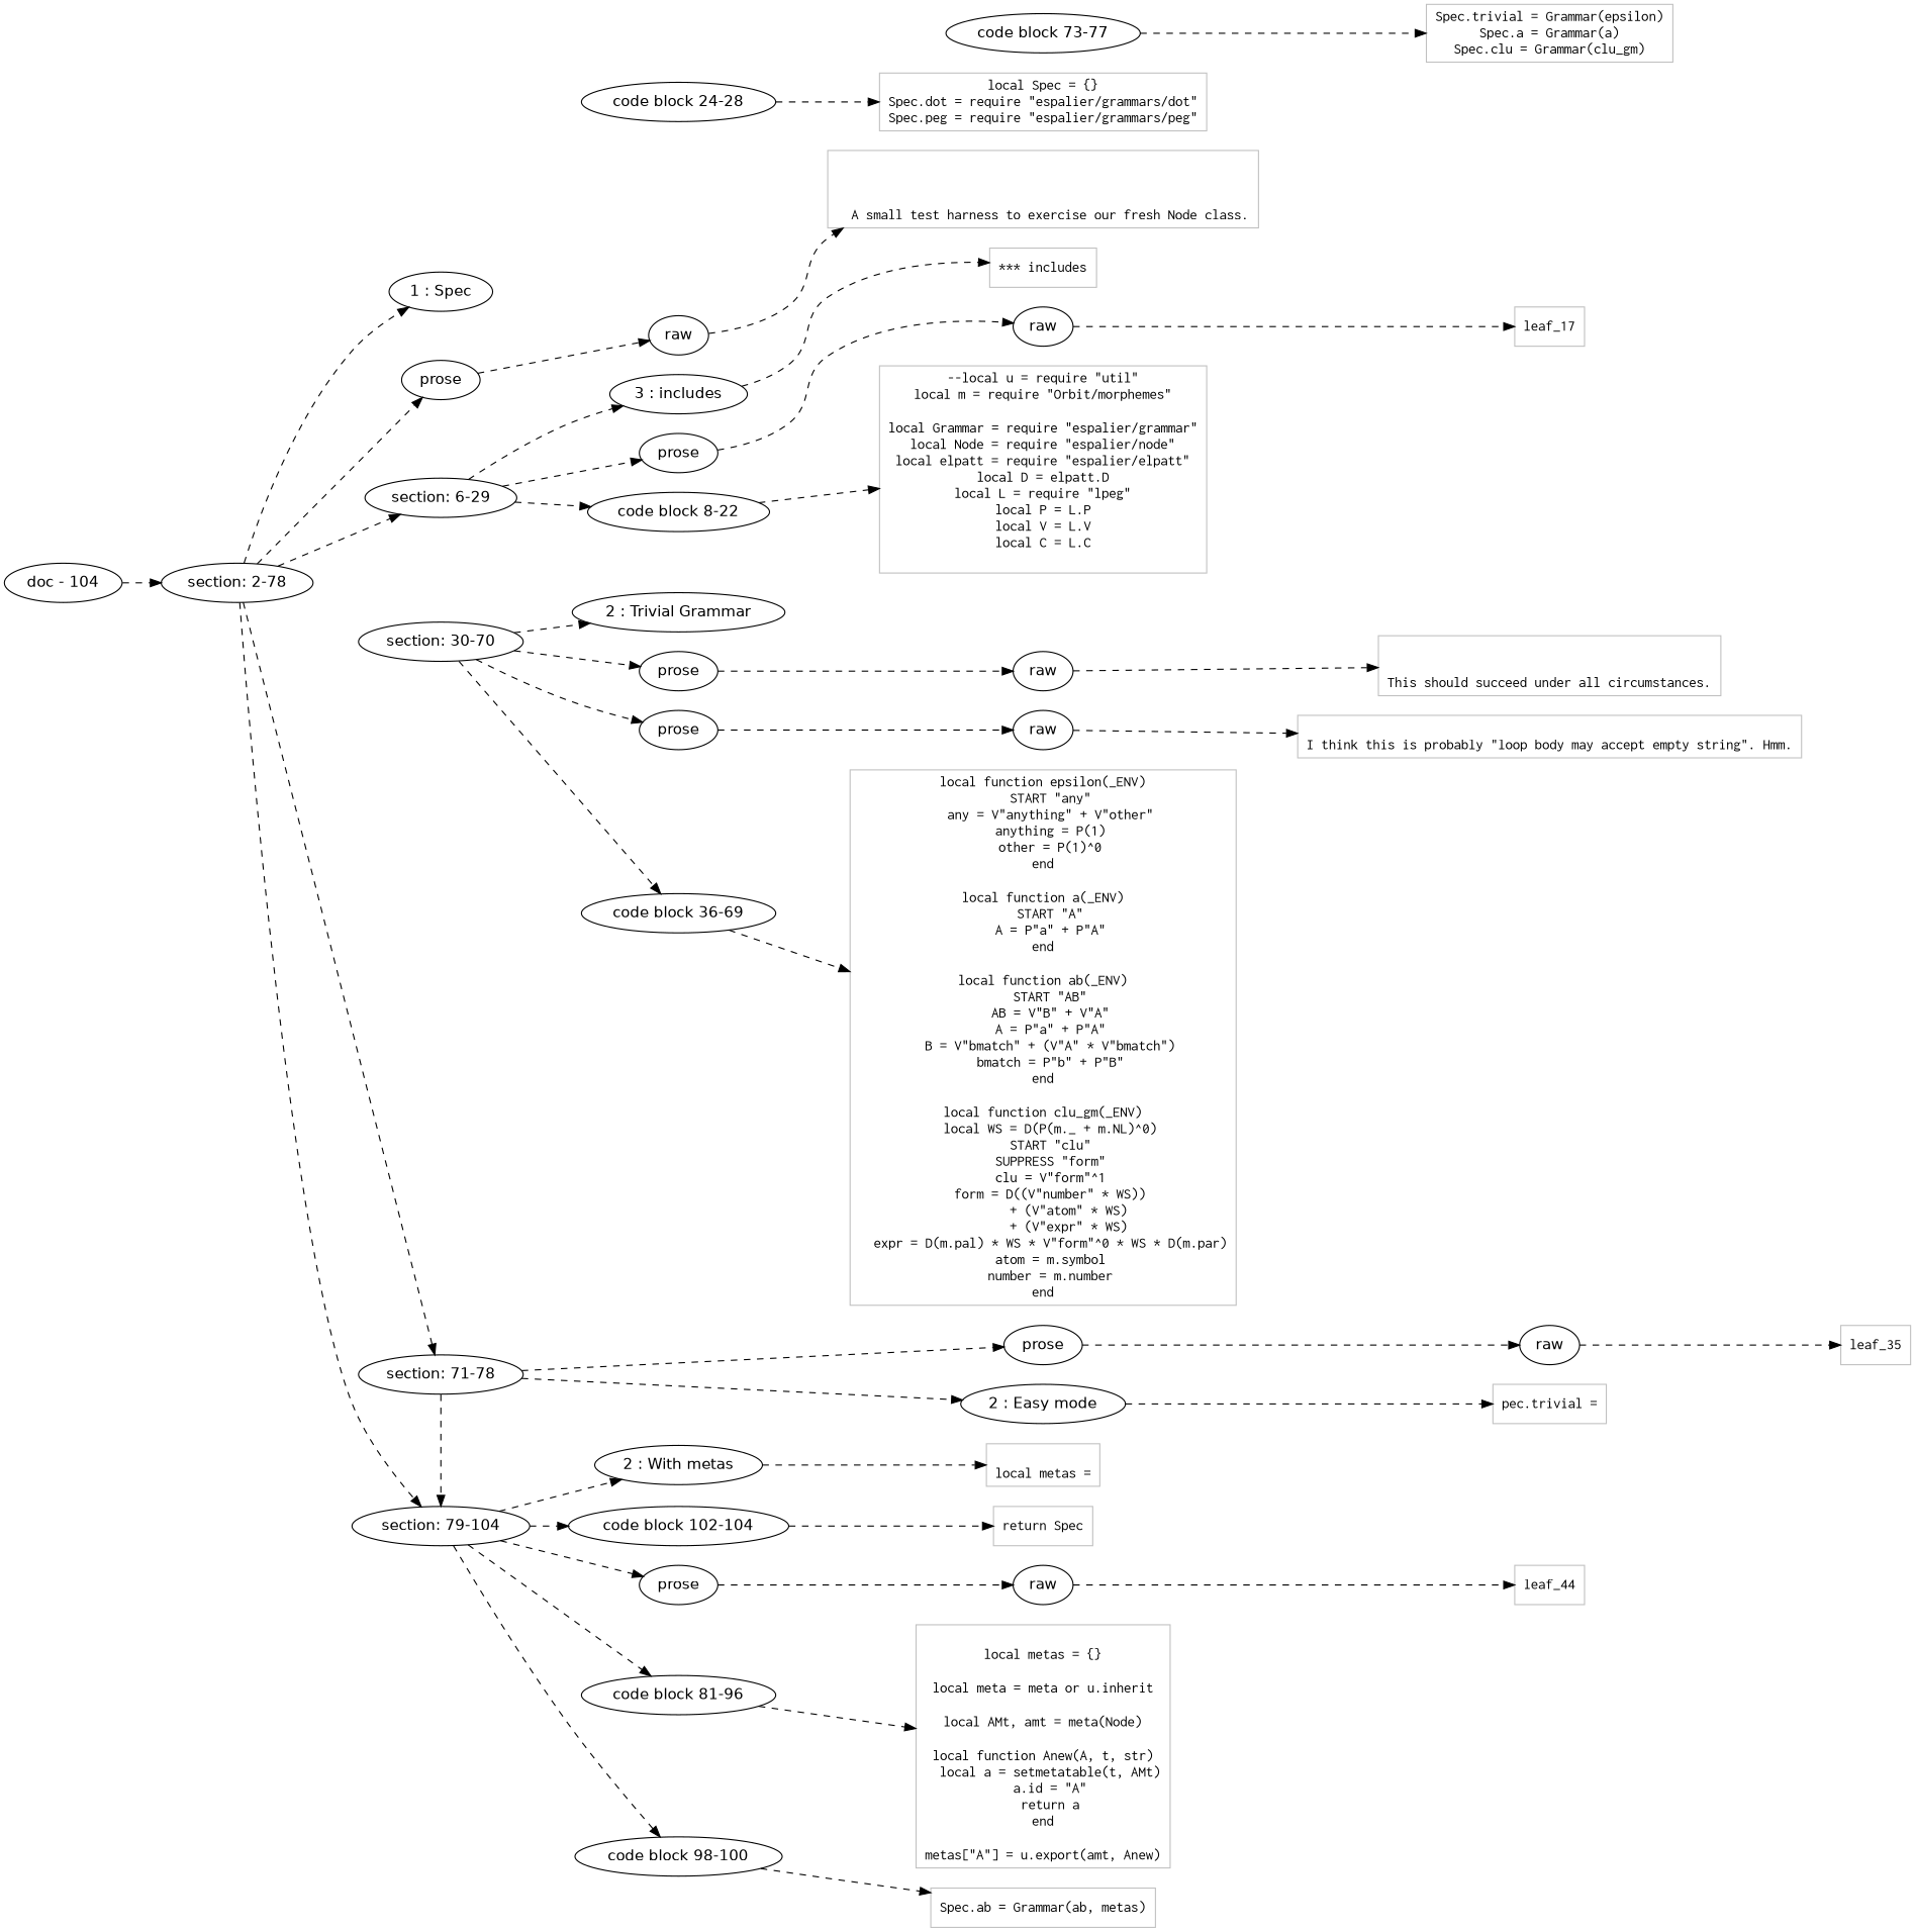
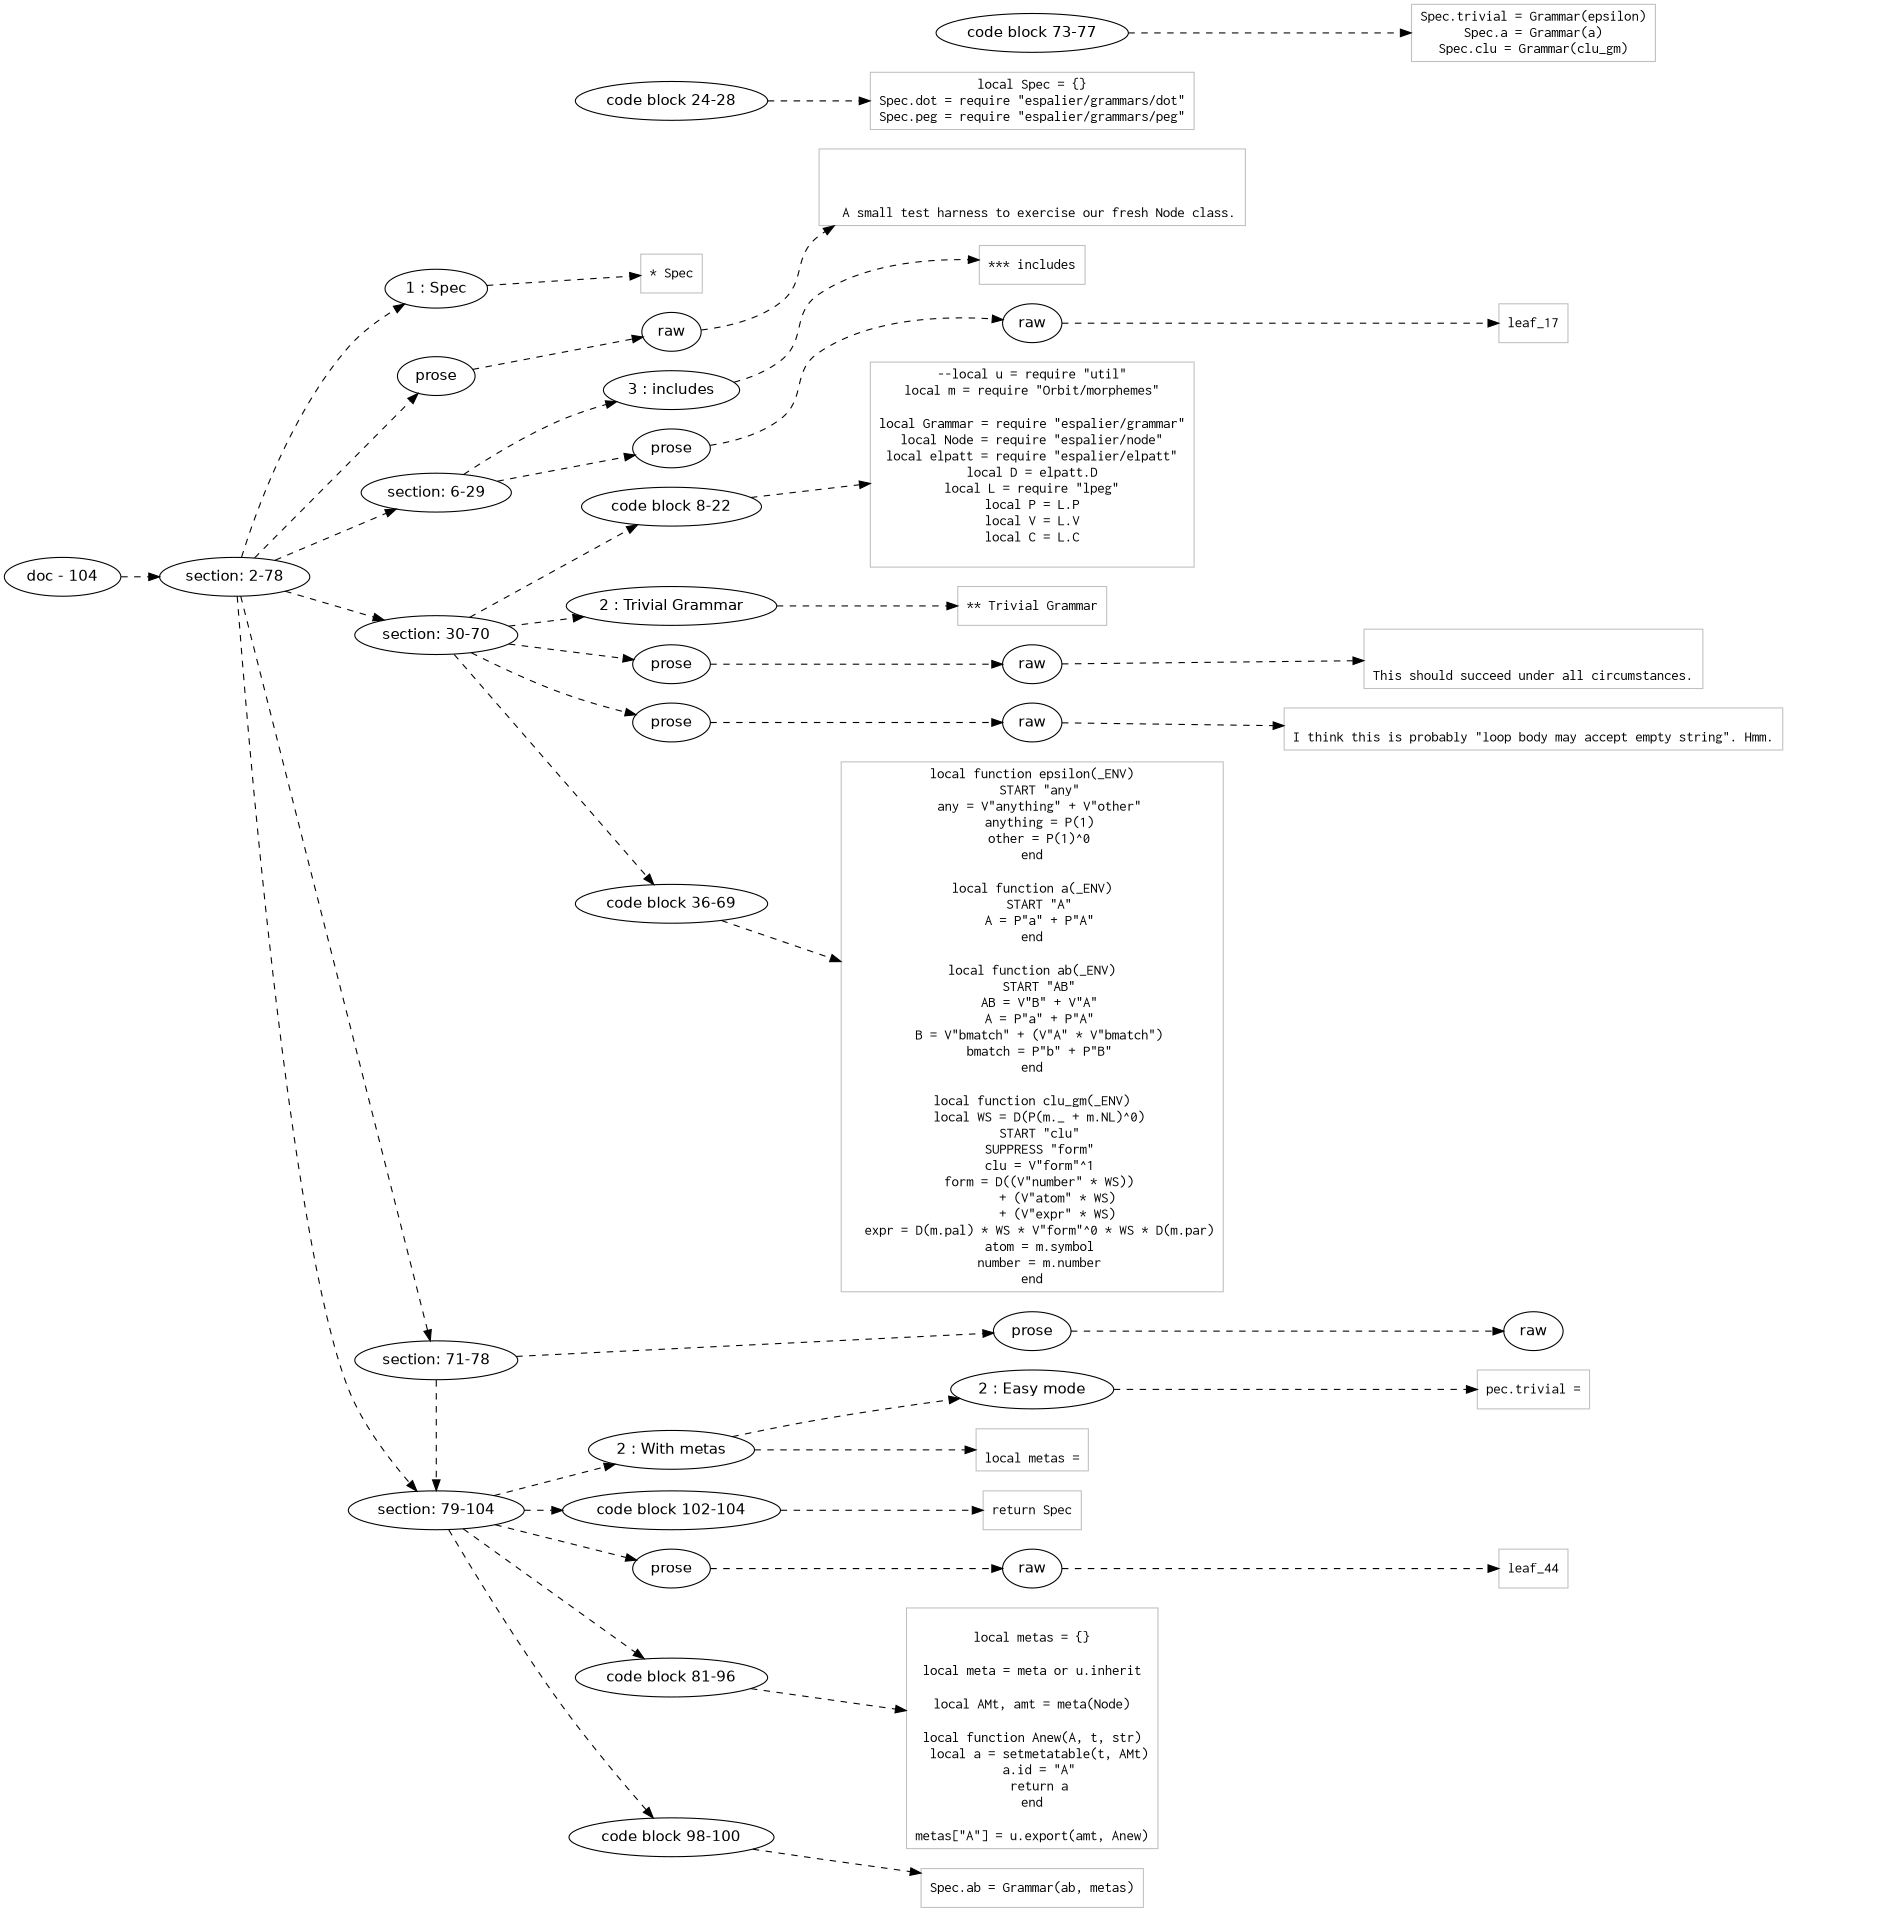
  digraph {
    rankdir=LR
    node [fontname=Helvetica]
    edge [style=dashed]
    n1 [label="section: 2-78"]
    n2 [label="1 : Spec"]
    n3 [label=prose]
    n4 [label="section: 6-29"]
    n5 [label="section: 30-70"]
    n6 [label="section: 71-78"]
    n7 [label="section: 79-104"]
    n8 [label=raw]
    n9 [label="3 : includes"]
    n10 [label=prose]
    n11 [label="code block 8-22"]
    n12 [label="code block 24-28"]
    n13 [label=raw]
    n14 [label="2 : Trivial Grammar"]
    n15 [label=prose]
    n16 [label=prose]
    n17 [label="code block 36-69"]
    n18 [label=raw]
    n19 [label=raw]
    n20 [label="2 : Easy mode"]
    n21 [label=prose]
    n22 [label="code block 73-77"]
    n23 [label=raw]
    n24 [label="2 : With metas"]
    n25 [label=prose]
    n26 [label="code block 81-96"]
    n27 [label="code block 98-100"]
    n28 [label="code block 102-104"]
    n29 [label=raw]
+   n30 [color=Gray fontname=Inconsolata label="* Spec" shape=rectangle]
    n31 [color=Gray fontname=Inconsolata label="\n\n\n  A small test harness to exercise our fresh Node class.\n" shape=rectangle]
    n32 [color=Gray fontname=Inconsolata label="*** includes" shape=rectangle]
    n33 [color=Gray fontname=Inconsolata label="--local u = require \"util\"\nlocal m = require \"Orbit/morphemes\"\n\nlocal Grammar = require \"espalier/grammar\"\nlocal Node = require \"espalier/node\"\nlocal elpatt = require \"espalier/elpatt\"\nlocal D = elpatt.D\nlocal L = require \"lpeg\"\nlocal P = L.P\nlocal V = L.V\nlocal C = L.C\n\n" shape=rectangle]
    n34 [color=Gray fontname=Inconsolata label="local Spec = {}\nSpec.dot = require \"espalier/grammars/dot\"\nSpec.peg = require \"espalier/grammars/peg\"" shape=rectangle]
    leaf_17 [color=Gray fontname=Inconsolata shape=rectangle]
+   n36 [color=Gray fontname=Inconsolata label="** Trivial Grammar" shape=rectangle]
    n37 [color=Gray fontname=Inconsolata label="local function epsilon(_ENV)\n  START \"any\"\n  any = V\"anything\" + V\"other\"\n  anything = P(1)\n  other = P(1)^0\nend\n\nlocal function a(_ENV)\n  START \"A\"\n  A = P\"a\" + P\"A\"\nend\n\nlocal function ab(_ENV)\n  START \"AB\"\n  AB = V\"B\" + V\"A\"\n  A = P\"a\" + P\"A\"\n  B = V\"bmatch\" + (V\"A\" * V\"bmatch\")\n  bmatch = P\"b\" + P\"B\"\nend\n\nlocal function clu_gm(_ENV)\n  local WS = D(P(m._ + m.NL)^0)\n  START \"clu\"\n  SUPPRESS \"form\"\n  clu = V\"form\"^1\n  form = D((V\"number\" * WS))\n       + (V\"atom\" * WS)\n       + (V\"expr\" * WS)\n  expr = D(m.pal) * WS * V\"form\"^0 * WS * D(m.par)\n  atom = m.symbol\n  number = m.number\nend" shape=rectangle]
    n38 [color=Gray fontname=Inconsolata label="\n\nThis should succeed under all circumstances.\n" shape=rectangle]
    n39 [color=Gray fontname=Inconsolata label="\nI think this is probably \"loop body may accept empty string\". Hmm.\n" shape=rectangle]
    n40 [color=Gray fontname=Inconsolata label="pec.trivial =" shape=rectangle]
    n41 [color=Gray fontname=Inconsolata label="Spec.trivial = Grammar(epsilon)\nSpec.a = Grammar(a)\nSpec.clu = Grammar(clu_gm)" shape=rectangle]
-   leaf_35 [color=Gray fontname=Inconsolata shape=rectangle]
    n43 [color=Gray fontname=Inconsolata label="\nlocal metas =" shape=rectangle]
    n44 [color=Gray fontname=Inconsolata label="\nlocal metas = {}\n\nlocal meta = meta or u.inherit\n\nlocal AMt, amt = meta(Node)\n\nlocal function Anew(A, t, str)\n  local a = setmetatable(t, AMt)\n  a.id = \"A\"\n  return a\nend\n\nmetas[\"A\"] = u.export(amt, Anew)" shape=rectangle]
    n45 [color=Gray fontname=Inconsolata label="Spec.ab = Grammar(ab, metas)" shape=rectangle]
    n46 [color=Gray fontname=Inconsolata label="return Spec" shape=rectangle]
    leaf_44 [color=Gray fontname=Inconsolata shape=rectangle]
    n48 [label="doc - 104"]
    subgraph sub_1 {
      rank=same
      n1
    }
    subgraph sub_2 {
      rank=same
      n2
      n3
      n4
      n5
      n6
      n7
    }
    subgraph sub_3 {
      rank=same
      n8
    }
    subgraph sub_4 {
      rank=same
      n9
      n10
      n11
      n12
    }
    subgraph sub_5 {
      rank=same
      n13
    }
    subgraph sub_6 {
      rank=same
      n14
      n15
      n16
      n17
    }
    subgraph sub_7 {
      rank=same
      n18
    }
    subgraph sub_8 {
      rank=same
      n19
    }
    subgraph sub_9 {
      rank=same
      n20
      n21
      n22
    }
    subgraph sub_10 {
      rank=same
      n23
    }
    subgraph sub_11 {
      rank=same
      n24
      n25
      n26
      n27
      n28
    }
    subgraph sub_12 {
      rank=same
      n29
    }
    n1 -> n2
    n1 -> n3
    n1 -> n4
+   n1 -> n5
    n1 -> n6
    n1 -> n7
+   n2 -> n30
    n3 -> n8
    n4 -> n9
    n4 -> n10
-   n4 -> n11
+   n5 -> n11
    n5 -> n14
    n5 -> n15
    n5 -> n16
    n5 -> n17
    n6 -> n7
-   n6 -> n20
+   n24 -> n20
    n6 -> n21
    n7 -> n24
    n7 -> n25
    n7 -> n26
    n7 -> n27
    n7 -> n28
    n8 -> n31
    n9 -> n32
    n10 -> n13
    n11 -> n33
    n12 -> n34
    n13 -> leaf_17
+   n14 -> n36
    n15 -> n18
    n16 -> n19
    n17 -> n37
    n18 -> n38
    n19 -> n39
    n20 -> n40
    n21 -> n23
    n22 -> n41
-   n23 -> leaf_35
    n24 -> n43
    n25 -> n29
    n26 -> n44
    n27 -> n45
    n28 -> n46
    n29 -> leaf_44
    n48 -> n1
  }
